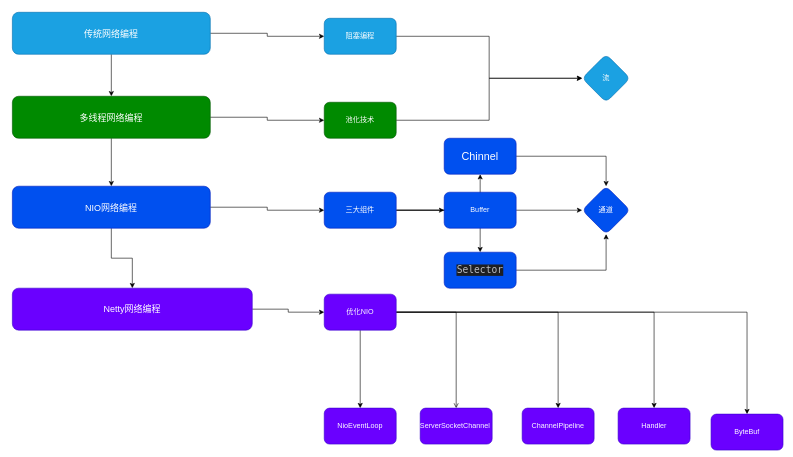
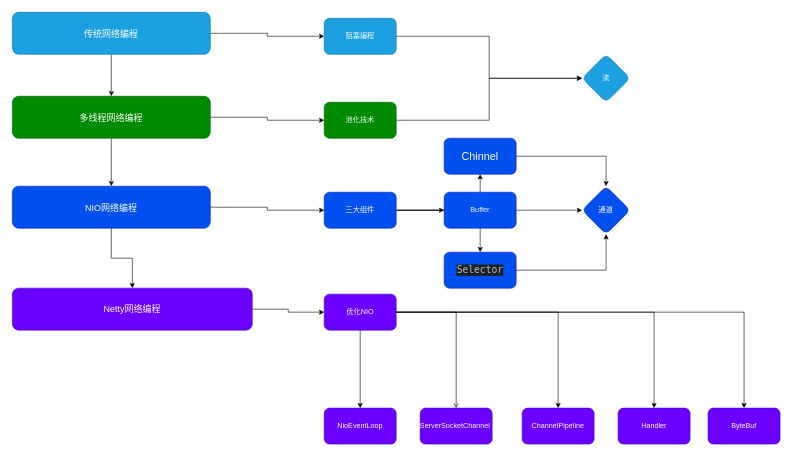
  <mxCell id="0" />
  <mxCell id="1" parent="0" />
  <mxCell id="2" value="" style="edgeStyle=orthogonalEdgeStyle;rounded=0;orthogonalLoop=1;jettySize=auto;html=1;" edge="1" parent="1" source="4" target="7"><mxGeometry relative="1" as="geometry" /></mxCell>
  <mxCell id="3" value="" style="edgeStyle=orthogonalEdgeStyle;rounded=0;orthogonalLoop=1;jettySize=auto;html=1;" edge="1" parent="1" source="4" target="14"><mxGeometry relative="1" as="geometry" /></mxCell>
  <mxCell id="4" value="&lt;font style=&quot;font-size: 15px;&quot;&gt;传统网络编程&lt;/font&gt;" style="rounded=1;whiteSpace=wrap;html=1;fillColor=#1ba1e2;strokeColor=#006EAF;fontColor=#ffffff;" vertex="1" parent="1"><mxGeometry x="20" y="20" width="330" height="70" as="geometry" /></mxCell>
  <mxCell id="5" value="" style="edgeStyle=orthogonalEdgeStyle;rounded=0;orthogonalLoop=1;jettySize=auto;html=1;" edge="1" parent="1" source="7" target="10"><mxGeometry relative="1" as="geometry" /></mxCell>
  <mxCell id="6" value="" style="edgeStyle=orthogonalEdgeStyle;rounded=0;orthogonalLoop=1;jettySize=auto;html=1;" edge="1" parent="1" source="7" target="16"><mxGeometry relative="1" as="geometry" /></mxCell>
  <mxCell id="7" value="&lt;font style=&quot;font-size: 15px;&quot;&gt;多线程网络编程&lt;/font&gt;" style="rounded=1;whiteSpace=wrap;html=1;fillColor=#008a00;strokeColor=#005700;fontColor=#ffffff;" vertex="1" parent="1"><mxGeometry x="20" y="160" width="330" height="70" as="geometry" /></mxCell>
  <mxCell id="8" value="" style="edgeStyle=orthogonalEdgeStyle;rounded=0;orthogonalLoop=1;jettySize=auto;html=1;" edge="1" parent="1" source="10" target="12"><mxGeometry relative="1" as="geometry" /></mxCell>
  <mxCell id="9" value="" style="edgeStyle=orthogonalEdgeStyle;rounded=0;orthogonalLoop=1;jettySize=auto;html=1;" edge="1" parent="1" source="10" target="20"><mxGeometry relative="1" as="geometry" /></mxCell>
  <mxCell id="10" value="&lt;font style=&quot;font-size: 15px;&quot;&gt;NIO网络编程&lt;/font&gt;" style="rounded=1;whiteSpace=wrap;html=1;fillColor=#0050ef;strokeColor=#001DBC;fontColor=#ffffff;" vertex="1" parent="1"><mxGeometry x="20" y="310" width="330" height="70" as="geometry" /></mxCell>
  <mxCell id="11" value="" style="edgeStyle=orthogonalEdgeStyle;rounded=0;orthogonalLoop=1;jettySize=auto;html=1;" edge="1" parent="1" source="12" target="26"><mxGeometry relative="1" as="geometry" /></mxCell>
  <mxCell id="12" value="&lt;font style=&quot;font-size: 15px;&quot;&gt;Netty网络编程&lt;/font&gt;" style="rounded=1;whiteSpace=wrap;html=1;fillColor=#6a00ff;strokeColor=#3700CC;fontColor=#ffffff;" vertex="1" parent="1"><mxGeometry x="20" y="480" width="400" height="70" as="geometry" /></mxCell>
  <mxCell id="13" value="" style="edgeStyle=orthogonalEdgeStyle;rounded=0;orthogonalLoop=1;jettySize=auto;html=1;" edge="1" parent="1" source="14" target="33"><mxGeometry relative="1" as="geometry" /></mxCell>
  <mxCell id="14" value="阻塞编程" style="whiteSpace=wrap;html=1;fillColor=#1ba1e2;strokeColor=#006EAF;fontColor=#ffffff;rounded=1;" vertex="1" parent="1"><mxGeometry x="540" y="30" width="120" height="60" as="geometry" /></mxCell>
  <mxCell id="15" value="" style="edgeStyle=orthogonalEdgeStyle;rounded=0;orthogonalLoop=1;jettySize=auto;html=1;" edge="1" parent="1" source="16" target="33"><mxGeometry relative="1" as="geometry" /></mxCell>
  <mxCell id="16" value="池化技术" style="whiteSpace=wrap;html=1;fillColor=#008a00;strokeColor=#005700;fontColor=#ffffff;rounded=1;" vertex="1" parent="1"><mxGeometry x="540" y="170" width="120" height="60" as="geometry" /></mxCell>
  <mxCell id="17" value="" style="edgeStyle=orthogonalEdgeStyle;rounded=0;orthogonalLoop=1;jettySize=auto;html=1;" edge="1" parent="1" source="20" target="28"><mxGeometry relative="1" as="geometry" /></mxCell>
  <mxCell id="18" value="" style="edgeStyle=orthogonalEdgeStyle;rounded=0;orthogonalLoop=1;jettySize=auto;html=1;" edge="1" parent="1" source="20" target="30"><mxGeometry relative="1" as="geometry" /></mxCell>
  <mxCell id="19" value="" style="edgeStyle=orthogonalEdgeStyle;rounded=0;orthogonalLoop=1;jettySize=auto;html=1;" edge="1" parent="1" source="20" target="32"><mxGeometry relative="1" as="geometry" /></mxCell>
  <mxCell id="20" value="三大组件" style="whiteSpace=wrap;html=1;fillColor=#0050ef;strokeColor=#001DBC;fontColor=#ffffff;rounded=1;" vertex="1" parent="1"><mxGeometry x="540" y="320" width="120" height="60" as="geometry" /></mxCell>
  <mxCell id="21" value="" style="edgeStyle=orthogonalEdgeStyle;rounded=0;orthogonalLoop=1;jettySize=auto;html=1;endArrow=open;" edge="1" parent="1" source="26" target="35"><mxGeometry relative="1" as="geometry" /></mxCell>
  <mxCell id="22" value="" style="edgeStyle=orthogonalEdgeStyle;rounded=0;orthogonalLoop=1;jettySize=auto;html=1;" edge="1" parent="1" source="26" target="36"><mxGeometry relative="1" as="geometry" /></mxCell>
  <mxCell id="23" value="" style="edgeStyle=orthogonalEdgeStyle;rounded=0;orthogonalLoop=1;jettySize=auto;html=1;" edge="1" parent="1" source="26" target="37"><mxGeometry relative="1" as="geometry" /></mxCell>
  <mxCell id="24" value="" style="edgeStyle=orthogonalEdgeStyle;rounded=0;orthogonalLoop=1;jettySize=auto;html=1;" edge="1" parent="1" source="26" target="38"><mxGeometry relative="1" as="geometry" /></mxCell>
  <mxCell id="25" value="" style="edgeStyle=orthogonalEdgeStyle;rounded=0;orthogonalLoop=1;jettySize=auto;html=1;" edge="1" parent="1" source="26" target="40"><mxGeometry relative="1" as="geometry" /></mxCell>
  <mxCell id="26" value="优化NIO" style="whiteSpace=wrap;html=1;fillColor=#6a00ff;strokeColor=#3700CC;fontColor=#ffffff;rounded=1;" vertex="1" parent="1"><mxGeometry x="540" y="490" width="120" height="60" as="geometry" /></mxCell>
  <mxCell id="27" value="" style="edgeStyle=orthogonalEdgeStyle;rounded=0;orthogonalLoop=1;jettySize=auto;html=1;" edge="1" parent="1" source="28" target="34"><mxGeometry relative="1" as="geometry" /></mxCell>
  <mxCell id="28" value="&lt;span style=&quot;font-size: 18px;&quot;&gt;Chinnel&lt;/span&gt;" style="whiteSpace=wrap;html=1;fillColor=#0050ef;strokeColor=#001DBC;fontColor=#ffffff;rounded=1;" vertex="1" parent="1"><mxGeometry x="740" y="230" width="120" height="60" as="geometry" /></mxCell>
  <mxCell id="29" value="" style="edgeStyle=orthogonalEdgeStyle;rounded=0;orthogonalLoop=1;jettySize=auto;html=1;" edge="1" parent="1" source="30" target="34"><mxGeometry relative="1" as="geometry" /></mxCell>
  <mxCell id="30" value="&lt;div style=&quot;background-color:#1e1f22;color:#bcbec4&quot;&gt;&lt;pre style=&quot;font-family:'JetBrains Mono',monospace;font-size:12.0pt;&quot;&gt;Selector&lt;/pre&gt;&lt;/div&gt;" style="whiteSpace=wrap;html=1;fillColor=#0050ef;strokeColor=#001DBC;fontColor=#ffffff;rounded=1;" vertex="1" parent="1"><mxGeometry x="740" y="420" width="120" height="60" as="geometry" /></mxCell>
  <mxCell id="31" value="" style="edgeStyle=orthogonalEdgeStyle;rounded=0;orthogonalLoop=1;jettySize=auto;html=1;" edge="1" parent="1" source="32" target="34"><mxGeometry relative="1" as="geometry" /></mxCell>
  <mxCell id="32" value="Buffer" style="whiteSpace=wrap;html=1;fillColor=#0050ef;strokeColor=#001DBC;fontColor=#ffffff;rounded=1;" vertex="1" parent="1"><mxGeometry x="740" y="320" width="120" height="60" as="geometry" /></mxCell>
  <mxCell id="33" value="流" style="rhombus;whiteSpace=wrap;html=1;fillColor=#1ba1e2;strokeColor=#006EAF;fontColor=#ffffff;rounded=1;" vertex="1" parent="1"><mxGeometry x="970" y="90" width="80" height="80" as="geometry" /></mxCell>
  <mxCell id="34" value="通道" style="rhombus;whiteSpace=wrap;html=1;fillColor=#0050ef;strokeColor=#001DBC;fontColor=#ffffff;rounded=1;" vertex="1" parent="1"><mxGeometry x="970" y="310" width="80" height="80" as="geometry" /></mxCell>
  <mxCell id="35" value="ServerSocketChannel&amp;nbsp;" style="whiteSpace=wrap;html=1;fillColor=#6a00ff;strokeColor=#3700CC;fontColor=#ffffff;rounded=1;" vertex="1" parent="1"><mxGeometry x="700" y="680" width="120" height="60" as="geometry" /></mxCell>
  <mxCell id="36" value="ChannelPipeline" style="whiteSpace=wrap;html=1;fillColor=#6a00ff;strokeColor=#3700CC;fontColor=#ffffff;rounded=1;" vertex="1" parent="1"><mxGeometry x="870" y="680" width="120" height="60" as="geometry" /></mxCell>
  <mxCell id="37" value="Handler" style="whiteSpace=wrap;html=1;fillColor=#6a00ff;strokeColor=#3700CC;fontColor=#ffffff;rounded=1;" vertex="1" parent="1"><mxGeometry x="1030" y="680" width="120" height="60" as="geometry" /></mxCell>
  <mxCell id="38" value="NioEventLoop" style="whiteSpace=wrap;html=1;fillColor=#6a00ff;strokeColor=#3700CC;fontColor=#ffffff;rounded=1;" vertex="1" parent="1"><mxGeometry x="540" y="680" width="120" height="60" as="geometry" /></mxCell>
  <mxCell id="39" style="edgeStyle=orthogonalEdgeStyle;rounded=0;orthogonalLoop=1;jettySize=auto;html=1;exitX=0.5;exitY=1;exitDx=0;exitDy=0;" edge="1" parent="1" source="35" target="35"><mxGeometry relative="1" as="geometry" /></mxCell>
- <mxCell id="40" value="ByteBuf" style="whiteSpace=wrap;html=1;fillColor=#6a00ff;strokeColor=#3700CC;fontColor=#ffffff;rounded=1;" vertex="1" parent="1"><mxGeometry x="1185" y="690" width="120" height="60" as="geometry" /></mxCell>
+ <mxCell id="40" value="ByteBuf" style="whiteSpace=wrap;html=1;fillColor=#6a00ff;strokeColor=#3700CC;fontColor=#ffffff;rounded=1;" vertex="1" parent="1"><mxGeometry x="1180" y="680" width="120" height="60" as="geometry" /></mxCell>
